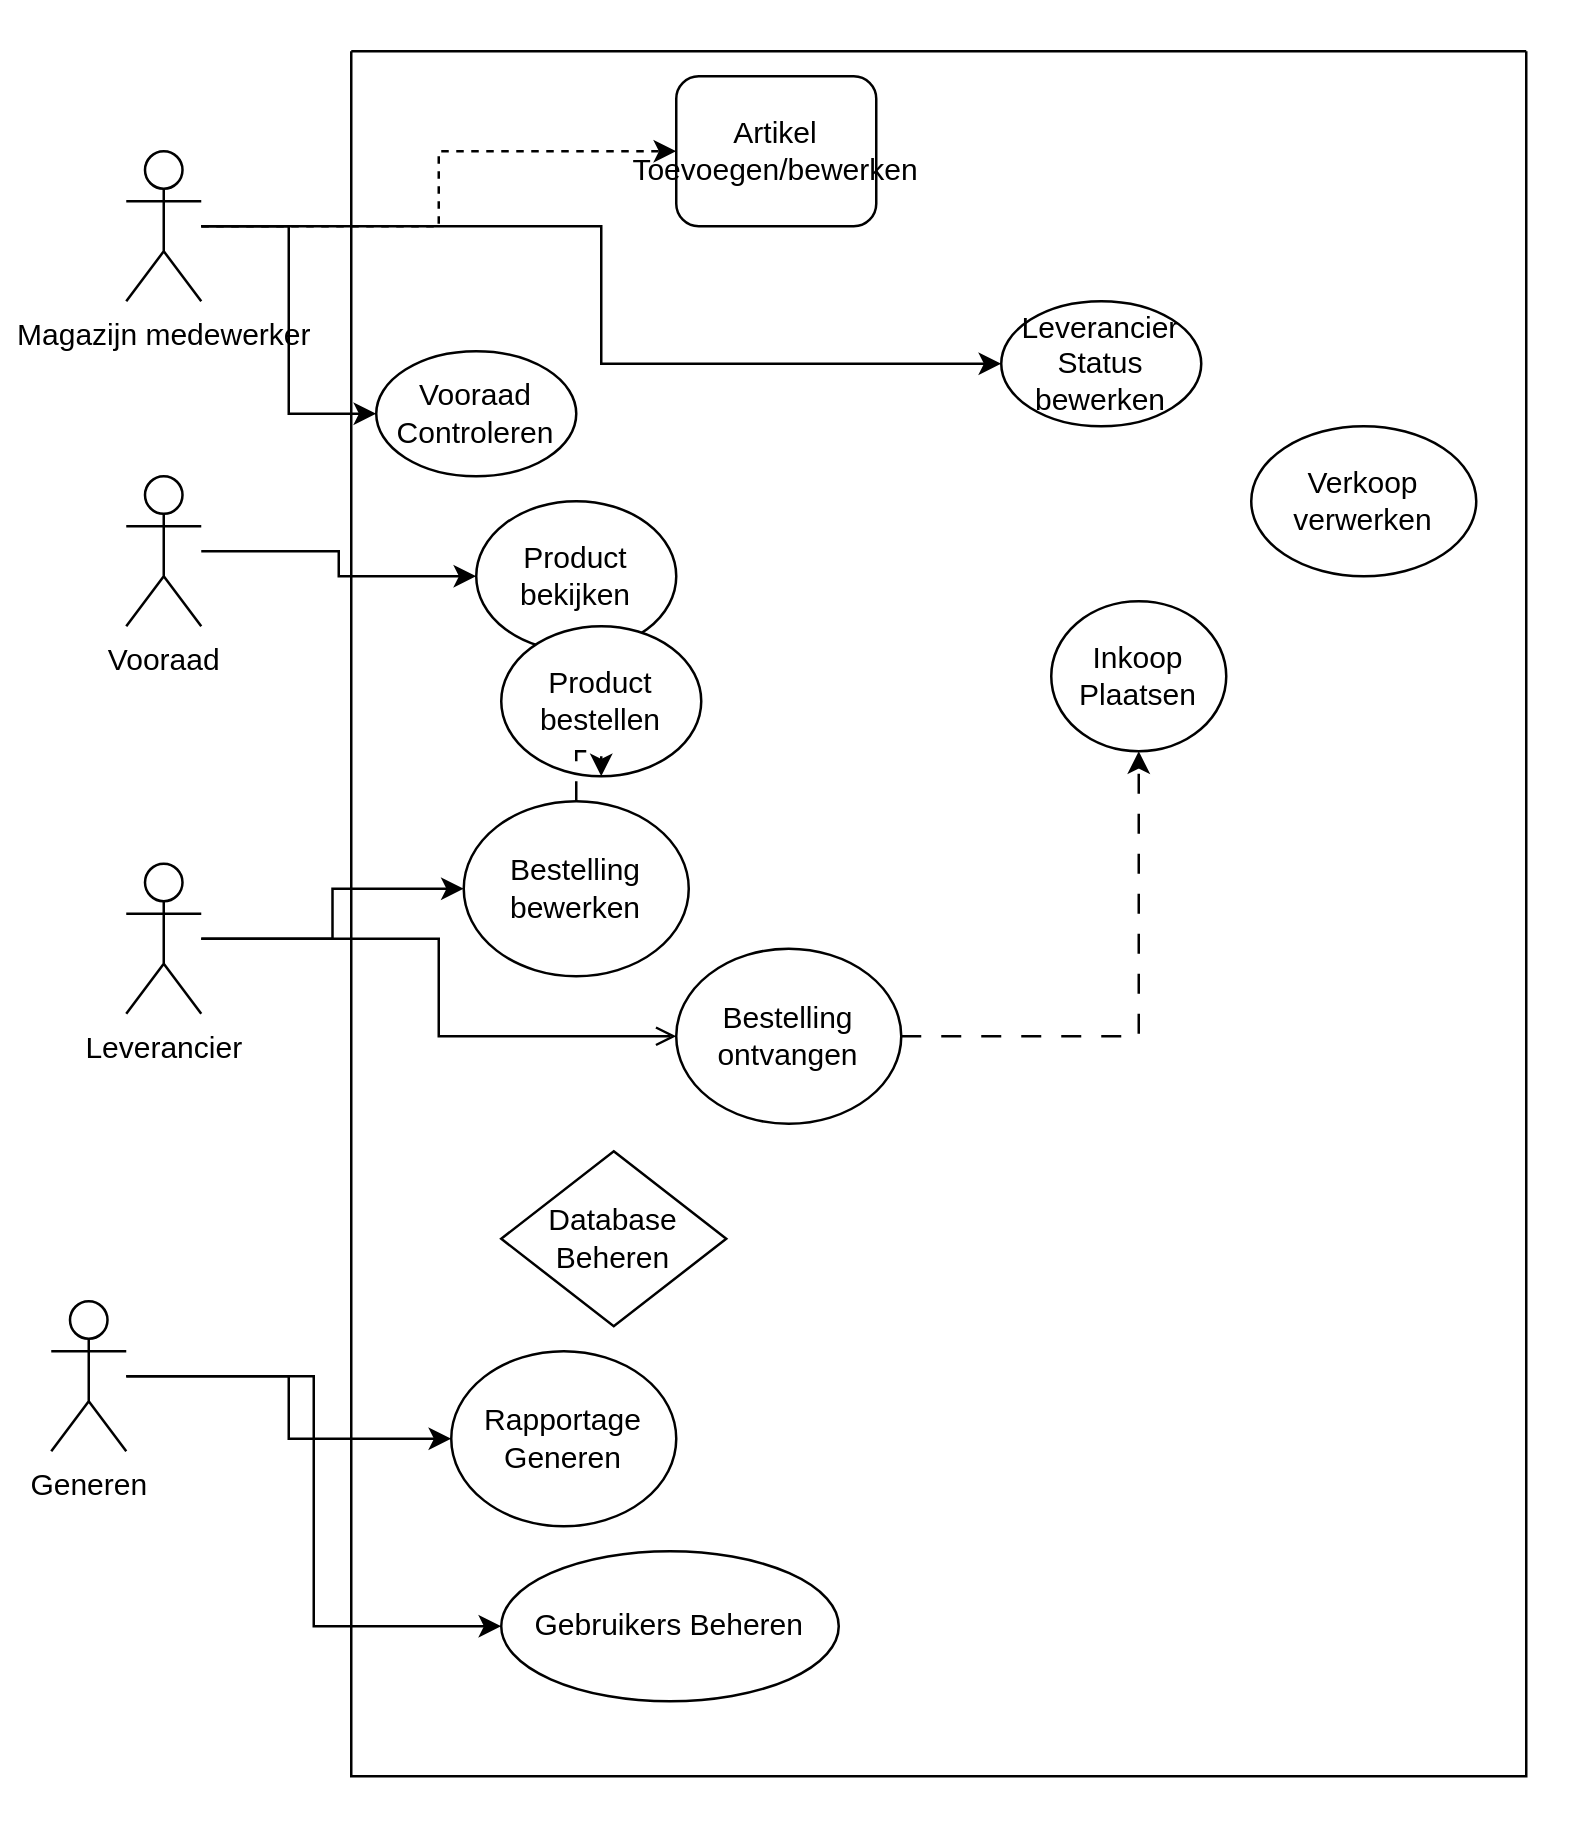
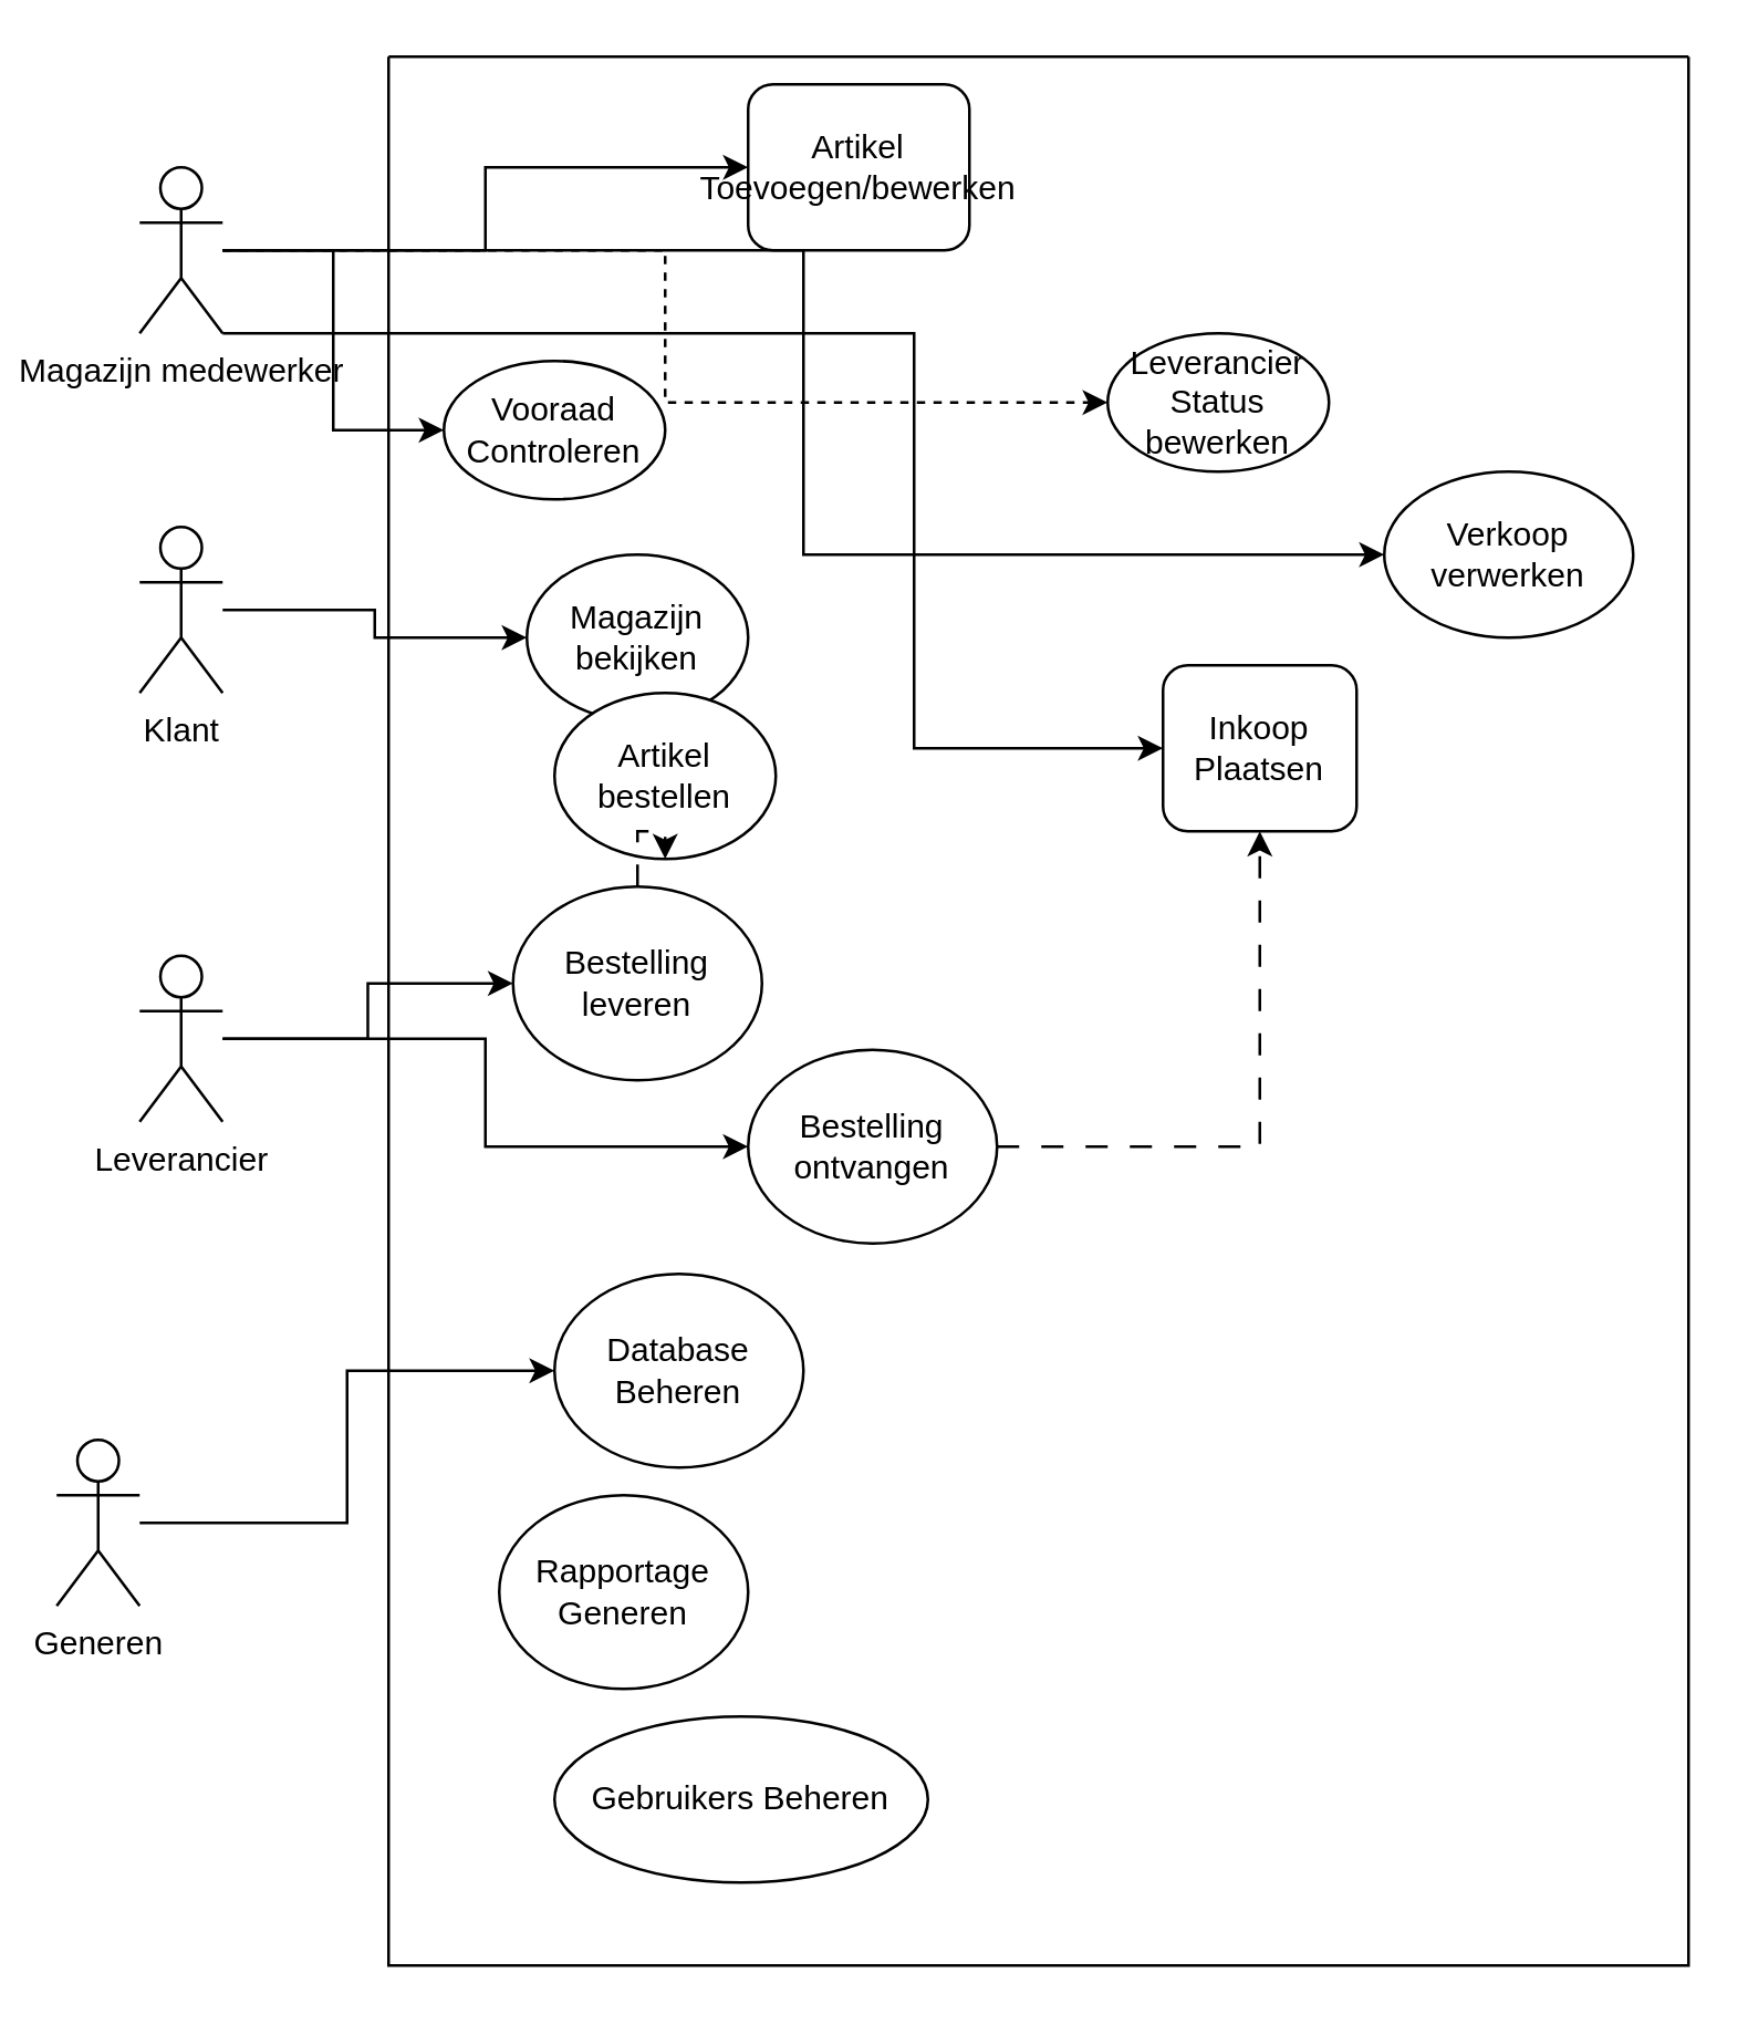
  <mxCell id="0" />
  <mxCell id="1" parent="0" />
  <mxCell id="2" value="" style="swimlane;startSize=0;" vertex="1" parent="1"><mxGeometry x="140" y="20" width="470" height="690" as="geometry" /></mxCell>
- <mxCell id="3" value="Vooraad Controleren" style="ellipse;whiteSpace=wrap;html=1;" vertex="1" parent="2"><mxGeometry x="10" y="120" width="80" height="50" as="geometry" /></mxCell>
+ <mxCell id="3" value="Vooraad Controleren" style="ellipse;whiteSpace=wrap;html=1;" vertex="1" parent="2"><mxGeometry x="20" y="110" width="80" height="50" as="geometry" /></mxCell>
  <mxCell id="4" value="Artikel Toevoegen/bewerken" style="whiteSpace=wrap;html=1;rounded=1;" vertex="1" parent="2"><mxGeometry x="130" y="10" width="80" height="60" as="geometry" /></mxCell>
- <mxCell id="5" value="Inkoop Plaatsen" style="ellipse;whiteSpace=wrap;html=1;" vertex="1" parent="2"><mxGeometry x="280" y="220" width="70" height="60" as="geometry" /></mxCell>
+ <mxCell id="5" value="Inkoop Plaatsen" style="whiteSpace=wrap;html=1;rounded=1;" vertex="1" parent="2"><mxGeometry x="280" y="220" width="70" height="60" as="geometry" /></mxCell>
  <mxCell id="6" value="Verkoop verwerken" style="ellipse;whiteSpace=wrap;html=1;" vertex="1" parent="2"><mxGeometry x="360" y="150" width="90" height="60" as="geometry" /></mxCell>
  <mxCell id="7" value="Leverancier Status bewerken" style="ellipse;whiteSpace=wrap;html=1;" vertex="1" parent="2"><mxGeometry x="260" y="100" width="80" height="50" as="geometry" /></mxCell>
- <mxCell id="8" value="Product bekijken" style="ellipse;whiteSpace=wrap;html=1;" vertex="1" parent="2"><mxGeometry x="50" y="180" width="80" height="60" as="geometry" /></mxCell>
- <mxCell id="9" value="Product bestellen" style="ellipse;whiteSpace=wrap;html=1;" vertex="1" parent="2"><mxGeometry x="60" y="230" width="80" height="60" as="geometry" /></mxCell>
+ <mxCell id="8" value="Magazijn bekijken" style="ellipse;whiteSpace=wrap;html=1;" vertex="1" parent="2"><mxGeometry x="50" y="180" width="80" height="60" as="geometry" /></mxCell>
+ <mxCell id="9" value="Artikel bestellen" style="ellipse;whiteSpace=wrap;html=1;" vertex="1" parent="2"><mxGeometry x="60" y="230" width="80" height="60" as="geometry" /></mxCell>
  <mxCell id="10" style="edgeStyle=orthogonalEdgeStyle;rounded=0;orthogonalLoop=1;jettySize=auto;html=1;entryX=0.5;entryY=1;entryDx=0;entryDy=0;dashed=1;dashPattern=8 8;" edge="1" parent="2" source="11" target="5"><mxGeometry relative="1" as="geometry" /></mxCell>
  <mxCell id="11" value="Bestelling ontvangen" style="ellipse;whiteSpace=wrap;html=1;" vertex="1" parent="2"><mxGeometry x="130" y="359" width="90" height="70" as="geometry" /></mxCell>
  <mxCell id="12" style="edgeStyle=orthogonalEdgeStyle;rounded=0;orthogonalLoop=1;jettySize=auto;html=1;entryX=0.5;entryY=1;entryDx=0;entryDy=0;dashed=1;dashPattern=8 8;" edge="1" parent="2" source="13" target="9"><mxGeometry relative="1" as="geometry" /></mxCell>
- <mxCell id="13" value="Bestelling bewerken" style="ellipse;whiteSpace=wrap;html=1;" vertex="1" parent="2"><mxGeometry x="45" y="300" width="90" height="70" as="geometry" /></mxCell>
+ <mxCell id="13" value="Bestelling leveren" style="ellipse;whiteSpace=wrap;html=1;" vertex="1" parent="2"><mxGeometry x="45" y="300" width="90" height="70" as="geometry" /></mxCell>
  <mxCell id="14" value="Gebruikers Beheren" style="ellipse;whiteSpace=wrap;html=1;" vertex="1" parent="2"><mxGeometry x="60" y="600" width="135" height="60" as="geometry" /></mxCell>
  <mxCell id="15" value="Rapportage Generen" style="ellipse;whiteSpace=wrap;html=1;" vertex="1" parent="2"><mxGeometry x="40" y="520" width="90" height="70" as="geometry" /></mxCell>
- <mxCell id="16" value="Database Beheren" style="rhombus;whiteSpace=wrap;html=1;" vertex="1" parent="2"><mxGeometry x="60" y="440" width="90" height="70" as="geometry" /></mxCell>
+ <mxCell id="16" value="Database Beheren" style="ellipse;whiteSpace=wrap;html=1;" vertex="1" parent="2"><mxGeometry x="60" y="440" width="90" height="70" as="geometry" /></mxCell>
  <mxCell id="17" style="edgeStyle=orthogonalEdgeStyle;rounded=0;orthogonalLoop=1;jettySize=auto;html=1;entryX=0;entryY=0.5;entryDx=0;entryDy=0;" edge="1" parent="1" source="22" target="3"><mxGeometry relative="1" as="geometry" /></mxCell>
- <mxCell id="18" style="edgeStyle=orthogonalEdgeStyle;rounded=0;orthogonalLoop=1;jettySize=auto;html=1;entryX=0;entryY=0.5;entryDx=0;entryDy=0;dashed=1;" edge="1" parent="1" source="22" target="4"><mxGeometry relative="1" as="geometry" /></mxCell>
- <mxCell id="20" style="edgeStyle=orthogonalEdgeStyle;rounded=0;orthogonalLoop=1;jettySize=auto;html=1;entryX=0;entryY=0.5;entryDx=0;entryDy=0;" edge="1" parent="1" source="22" target="7"><mxGeometry relative="1" as="geometry" /></mxCell>
+ <mxCell id="18" style="edgeStyle=orthogonalEdgeStyle;rounded=0;orthogonalLoop=1;jettySize=auto;html=1;entryX=0;entryY=0.5;entryDx=0;entryDy=0;" edge="1" parent="1" source="22" target="4"><mxGeometry relative="1" as="geometry" /></mxCell>
+ <mxCell id="19" style="edgeStyle=orthogonalEdgeStyle;rounded=0;orthogonalLoop=1;jettySize=auto;html=1;entryX=0;entryY=0.5;entryDx=0;entryDy=0;" edge="1" parent="1" source="22" target="5"><mxGeometry relative="1" as="geometry"><Array as="points"><mxPoint x="330" y="120" /><mxPoint x="330" y="270" /></Array></mxGeometry></mxCell>
+ <mxCell id="20" style="edgeStyle=orthogonalEdgeStyle;rounded=0;orthogonalLoop=1;jettySize=auto;html=1;entryX=0;entryY=0.5;entryDx=0;entryDy=0;dashed=1;" edge="1" parent="1" source="22" target="7"><mxGeometry relative="1" as="geometry" /></mxCell>
+ <mxCell id="21" style="edgeStyle=orthogonalEdgeStyle;rounded=0;orthogonalLoop=1;jettySize=auto;html=1;entryX=0;entryY=0.5;entryDx=0;entryDy=0;" edge="1" parent="1" source="22" target="6"><mxGeometry relative="1" as="geometry" /></mxCell>
  <mxCell id="22" value="Magazijn medewerker" style="shape=umlActor;verticalLabelPosition=bottom;verticalAlign=top;html=1;outlineConnect=0;" vertex="1" parent="1"><mxGeometry x="50" y="60" width="30" height="60" as="geometry" /></mxCell>
- <mxCell id="23" style="edgeStyle=orthogonalEdgeStyle;rounded=0;orthogonalLoop=1;jettySize=auto;html=1;entryX=0;entryY=0.5;entryDx=0;entryDy=0;endArrow=open;" edge="1" parent="1" source="25" target="11"><mxGeometry relative="1" as="geometry" /></mxCell>
+ <mxCell id="23" style="edgeStyle=orthogonalEdgeStyle;rounded=0;orthogonalLoop=1;jettySize=auto;html=1;entryX=0;entryY=0.5;entryDx=0;entryDy=0;" edge="1" parent="1" source="25" target="11"><mxGeometry relative="1" as="geometry" /></mxCell>
  <mxCell id="24" style="edgeStyle=orthogonalEdgeStyle;rounded=0;orthogonalLoop=1;jettySize=auto;html=1;entryX=0;entryY=0.5;entryDx=0;entryDy=0;" edge="1" parent="1" source="25" target="13"><mxGeometry relative="1" as="geometry" /></mxCell>
  <mxCell id="25" value="Leverancier" style="shape=umlActor;verticalLabelPosition=bottom;verticalAlign=top;html=1;outlineConnect=0;" vertex="1" parent="1"><mxGeometry x="50" y="345" width="30" height="60" as="geometry" /></mxCell>
  <mxCell id="26" style="edgeStyle=orthogonalEdgeStyle;rounded=0;orthogonalLoop=1;jettySize=auto;html=1;" edge="1" parent="1" source="27" target="8"><mxGeometry relative="1" as="geometry" /></mxCell>
- <mxCell id="27" value="Vooraad" style="shape=umlActor;verticalLabelPosition=bottom;verticalAlign=top;html=1;outlineConnect=0;" vertex="1" parent="1"><mxGeometry x="50" y="190" width="30" height="60" as="geometry" /></mxCell>
- <mxCell id="29" style="edgeStyle=orthogonalEdgeStyle;rounded=0;orthogonalLoop=1;jettySize=auto;html=1;" edge="1" parent="1" source="31" target="15"><mxGeometry relative="1" as="geometry" /></mxCell>
- <mxCell id="30" style="edgeStyle=orthogonalEdgeStyle;rounded=0;orthogonalLoop=1;jettySize=auto;html=1;entryX=0;entryY=0.5;entryDx=0;entryDy=0;" edge="1" parent="1" source="31" target="14"><mxGeometry relative="1" as="geometry" /></mxCell>
+ <mxCell id="27" value="Klant" style="shape=umlActor;verticalLabelPosition=bottom;verticalAlign=top;html=1;outlineConnect=0;" vertex="1" parent="1"><mxGeometry x="50" y="190" width="30" height="60" as="geometry" /></mxCell>
+ <mxCell id="28" value="" style="edgeStyle=orthogonalEdgeStyle;rounded=0;orthogonalLoop=1;jettySize=auto;html=1;" edge="1" parent="1" source="31" target="16"><mxGeometry relative="1" as="geometry" /></mxCell>
  <mxCell id="31" value="Generen" style="shape=umlActor;verticalLabelPosition=bottom;verticalAlign=top;html=1;outlineConnect=0;" vertex="1" parent="1"><mxGeometry x="20" y="520" width="30" height="60" as="geometry" /></mxCell>
